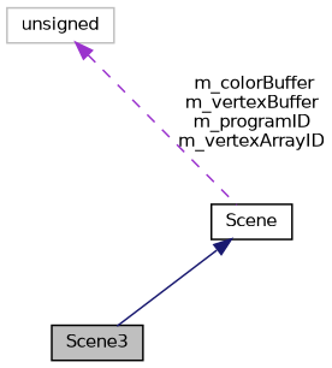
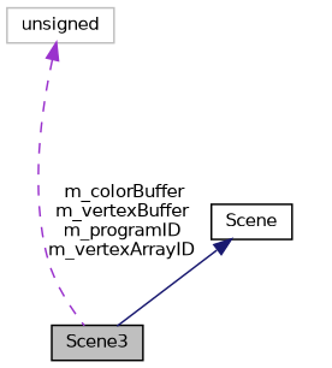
  digraph {
    node [color=black fontname=Helvetica fontsize=10 shape=record]
    edge [dir=back fontname=Helvetica fontsize=10 labelfontname=Helvetica labelfontsize=10]
    n1 [fillcolor=grey75 fontcolor=black height=0.2 label=Scene3 style=filled width=0.4]
    n2 [height=0.2 label=Scene width=0.4]
    n3 [color=grey75 height=0.2 label=unsigned width=0.4]
    n2 -> n1 [color=midnightblue style=solid]
-   n3 -> n2 [color=darkorchid3 label=" m_colorBuffer\nm_vertexBuffer\nm_programID\nm_vertexArrayID" style=dashed]
+   n3 -> n1 [color=darkorchid3 label=" m_colorBuffer\nm_vertexBuffer\nm_programID\nm_vertexArrayID" style=dashed]
  }
